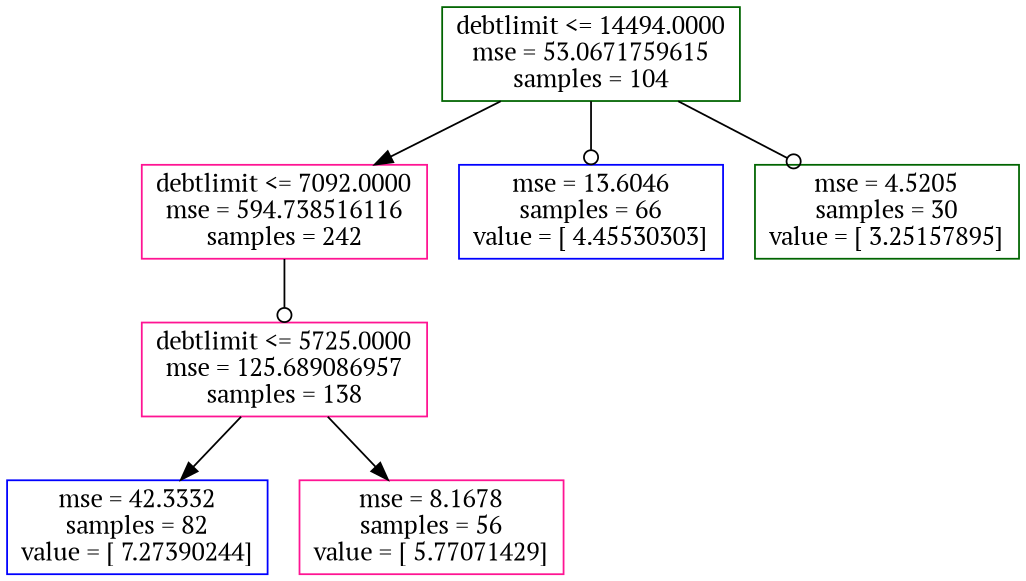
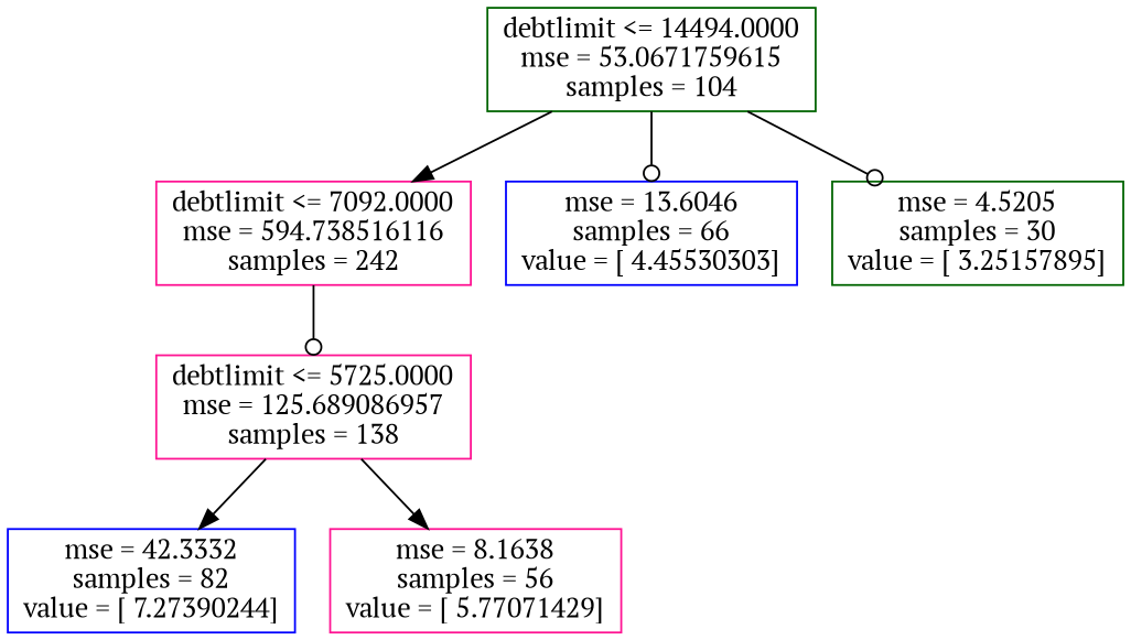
  digraph {
    fontname="PT Serif"
    node [color=deeppink fontname="PT Serif" shape=box]
    edge [arrowhead=odot fontname="PT Serif"]
    n1 [label="debtlimit <= 7092.0000\nmse = 594.738516116\nsamples = 242"]
    n2 [label="debtlimit <= 5725.0000\nmse = 125.689086957\nsamples = 138"]
    n3 [color=blue label="mse = 42.3332\nsamples = 82\nvalue = [ 7.27390244]"]
-   n4 [label="mse = 8.1678\nsamples = 56\nvalue = [ 5.77071429]"]
+   n4 [label="mse = 8.1638\nsamples = 56\nvalue = [ 5.77071429]"]
    n5 [color=darkgreen label="debtlimit <= 14494.0000\nmse = 53.0671759615\nsamples = 104"]
    n6 [color=blue label="mse = 13.6046\nsamples = 66\nvalue = [ 4.45530303]"]
    n7 [color=darkgreen label="mse = 4.5205\nsamples = 30\nvalue = [ 3.25157895]"]
    n1 -> n2
    n2 -> n3 [arrowhead=normal]
    n2 -> n4 [arrowhead=normal]
    n5 -> n1 [arrowhead=normal]
    n5 -> n6
    n5 -> n7
  }
